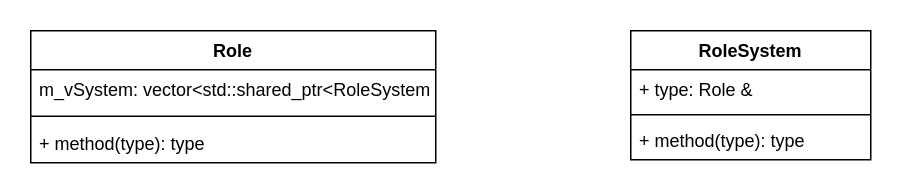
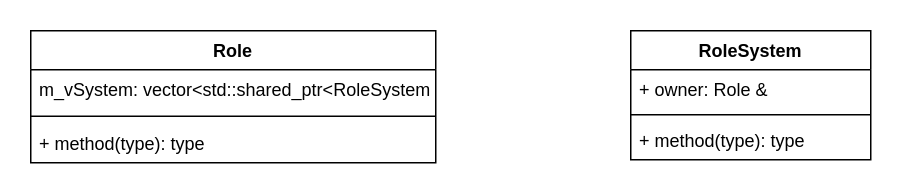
  <mxCell id="0" />
  <mxCell id="1" parent="0" />
  <mxCell id="2" value="Role&#10;" style="swimlane;fontStyle=1;align=center;verticalAlign=top;childLayout=stackLayout;horizontal=1;startSize=26;horizontalStack=0;resizeParent=1;resizeParentMax=0;resizeLast=0;collapsible=1;marginBottom=0;" vertex="1" parent="1"><mxGeometry x="20" y="20" width="270" height="88" as="geometry" /></mxCell>
  <mxCell id="3" value="m_vSystem: vector&lt;std::shared_ptr&lt;RoleSystem&gt;&gt;&#10;" style="text;strokeColor=none;fillColor=none;align=left;verticalAlign=top;spacingLeft=4;spacingRight=4;overflow=hidden;rotatable=0;points=[[0,0.5],[1,0.5]];portConstraint=eastwest;" vertex="1" parent="2"><mxGeometry y="26" width="270" height="26" as="geometry" /></mxCell>
  <mxCell id="4" value="" style="line;strokeWidth=1;fillColor=none;align=left;verticalAlign=middle;spacingTop=-1;spacingLeft=3;spacingRight=3;rotatable=0;labelPosition=right;points=[];portConstraint=eastwest;strokeColor=inherit;" vertex="1" parent="2"><mxGeometry y="52" width="270" height="10" as="geometry" /></mxCell>
  <mxCell id="5" value="+ method(type): type" style="text;strokeColor=none;fillColor=none;align=left;verticalAlign=top;spacingLeft=4;spacingRight=4;overflow=hidden;rotatable=0;points=[[0,0.5],[1,0.5]];portConstraint=eastwest;" vertex="1" parent="2"><mxGeometry y="62" width="270" height="26" as="geometry" /></mxCell>
  <mxCell id="6" value="RoleSystem&#10;" style="swimlane;fontStyle=1;align=center;verticalAlign=top;childLayout=stackLayout;horizontal=1;startSize=26;horizontalStack=0;resizeParent=1;resizeParentMax=0;resizeLast=0;collapsible=1;marginBottom=0;" vertex="1" parent="1"><mxGeometry x="420" y="20" width="160" height="86" as="geometry" /></mxCell>
- <mxCell id="7" value="+ type: Role &amp;" style="text;strokeColor=none;fillColor=none;align=left;verticalAlign=top;spacingLeft=4;spacingRight=4;overflow=hidden;rotatable=0;points=[[0,0.5],[1,0.5]];portConstraint=eastwest;" vertex="1" parent="6"><mxGeometry y="26" width="160" height="26" as="geometry" /></mxCell>
+ <mxCell id="7" value="+ owner: Role &amp;" style="text;strokeColor=none;fillColor=none;align=left;verticalAlign=top;spacingLeft=4;spacingRight=4;overflow=hidden;rotatable=0;points=[[0,0.5],[1,0.5]];portConstraint=eastwest;" vertex="1" parent="6"><mxGeometry y="26" width="160" height="26" as="geometry" /></mxCell>
  <mxCell id="8" value="" style="line;strokeWidth=1;fillColor=none;align=left;verticalAlign=middle;spacingTop=-1;spacingLeft=3;spacingRight=3;rotatable=0;labelPosition=right;points=[];portConstraint=eastwest;strokeColor=inherit;" vertex="1" parent="6"><mxGeometry y="52" width="160" height="8" as="geometry" /></mxCell>
  <mxCell id="9" value="+ method(type): type" style="text;strokeColor=none;fillColor=none;align=left;verticalAlign=top;spacingLeft=4;spacingRight=4;overflow=hidden;rotatable=0;points=[[0,0.5],[1,0.5]];portConstraint=eastwest;" vertex="1" parent="6"><mxGeometry y="60" width="160" height="26" as="geometry" /></mxCell>
